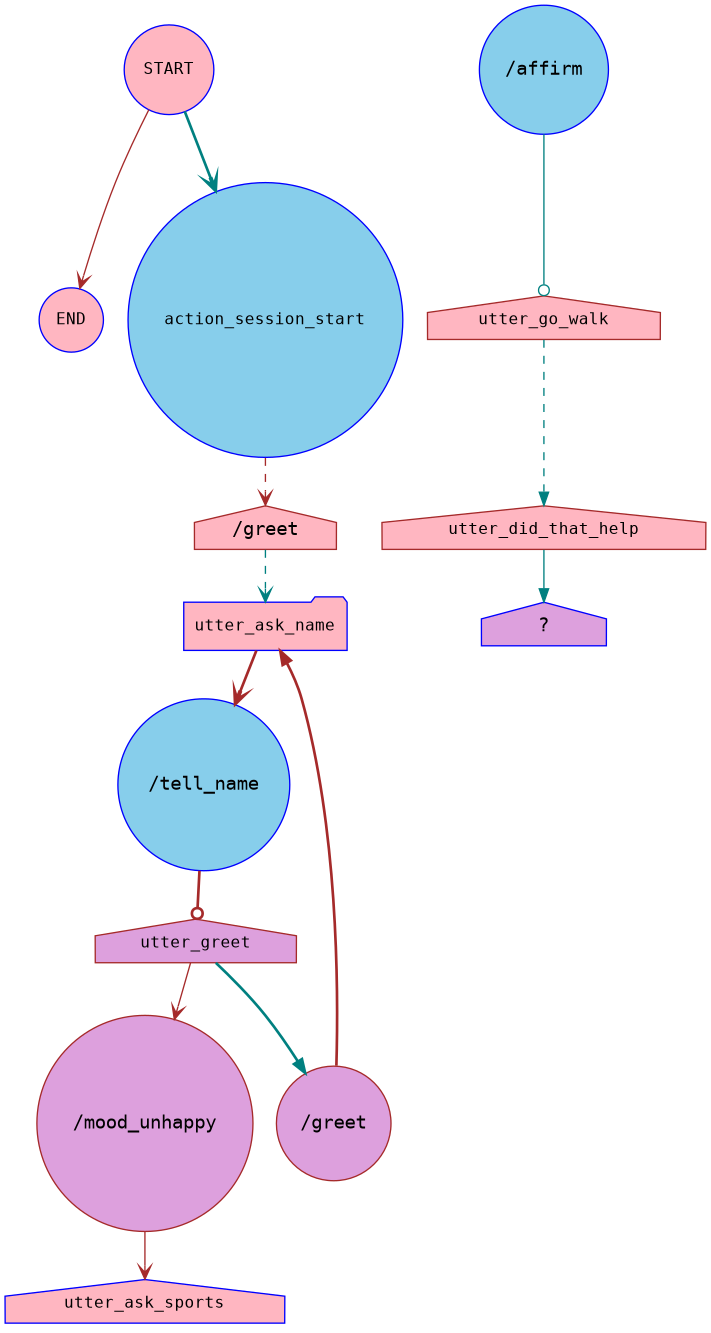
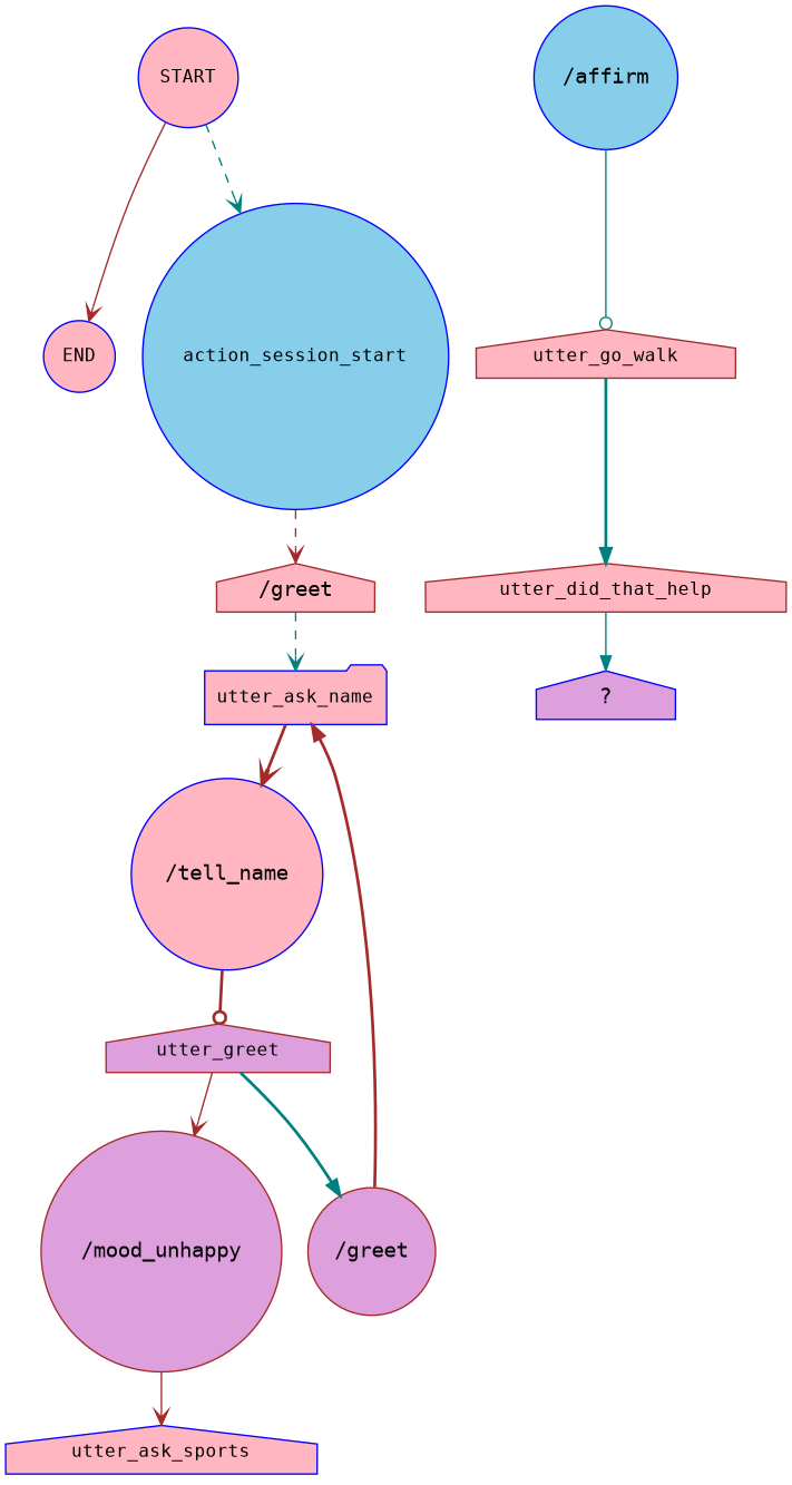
  digraph {
    fontname="DejaVu Sans Mono"
    node [color=blue fillcolor=lightpink fontname="DejaVu Sans Mono" fontsize=12 shape=circle style=filled]
    edge [arrowhead=vee color=brown fontname="DejaVu Sans Mono" style=solid]
    n1 [label=START]
    n2 [label=END]
    n3 [fillcolor=skyblue label=action_session_start]
    n4 [color=brown label="/greet" shape=house fontsize=""]
    n5 [label=utter_ask_name shape=folder]
-   n6 [fillcolor=skyblue label="/tell_name" fontsize=""]
+   n6 [label="/tell_name" fontsize=""]
    n7 [color=brown fillcolor=plum label=utter_greet shape=house]
    n8 [color=brown fillcolor=plum label="/greet" fontsize=""]
    n9 [color=brown fillcolor=plum label="/mood_unhappy" fontsize=""]
    n10 [label=utter_ask_sports shape=house]
    n11 [fillcolor=skyblue label="/affirm" fontsize=""]
    n12 [color=brown label=utter_go_walk shape=house]
    n13 [color=brown label=utter_did_that_help shape=house]
    n14 [fillcolor=plum label="  ?  " shape=house fontsize=""]
    n1 -> n2
-   n1 -> n3 [color=teal style=bold]
+   n1 -> n3 [color=teal style=dashed]
    n3 -> n4 [style=dashed]
    n4 -> n5 [color=teal style=dashed]
    n5 -> n6 [style=bold]
    n6 -> n7 [arrowhead=odot style=bold]
    n7 -> n8 [arrowhead=normal color=teal style=bold]
    n7 -> n9
    n8 -> n5 [arrowhead=normal style=bold]
    n9 -> n10
    n11 -> n12 [arrowhead=odot color=teal]
-   n12 -> n13 [arrowhead=normal color=teal style=dashed]
+   n12 -> n13 [arrowhead=normal color=teal style=bold]
    n13 -> n14 [arrowhead=normal color=teal]
  }
